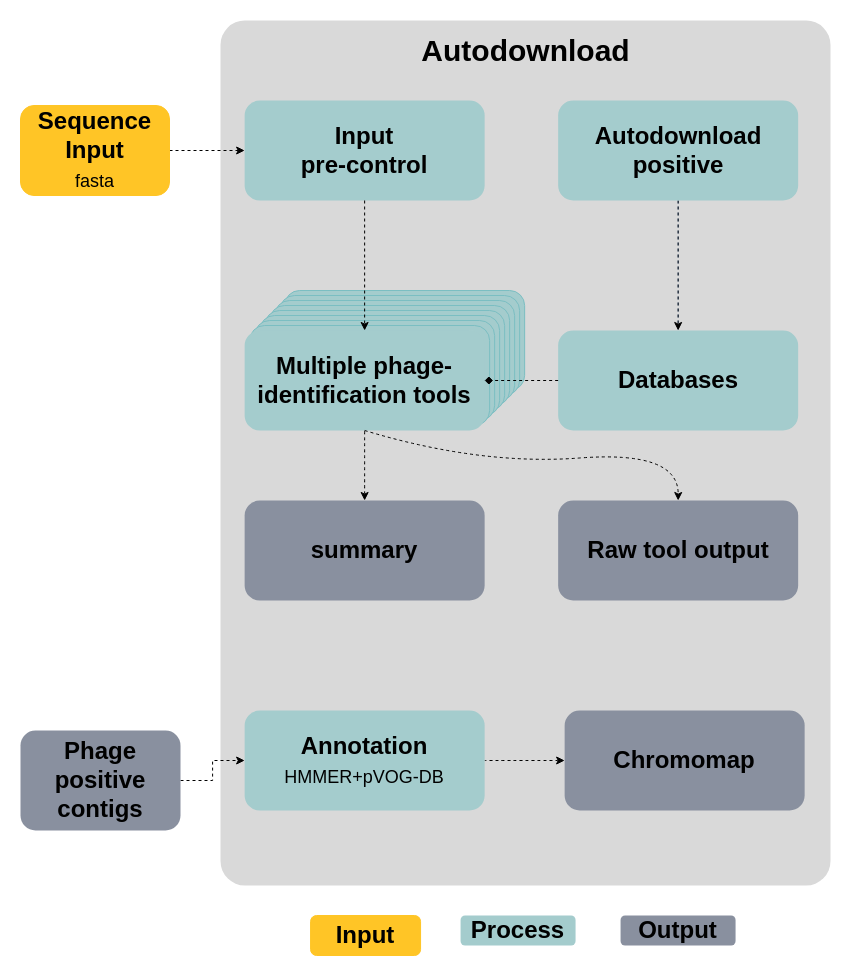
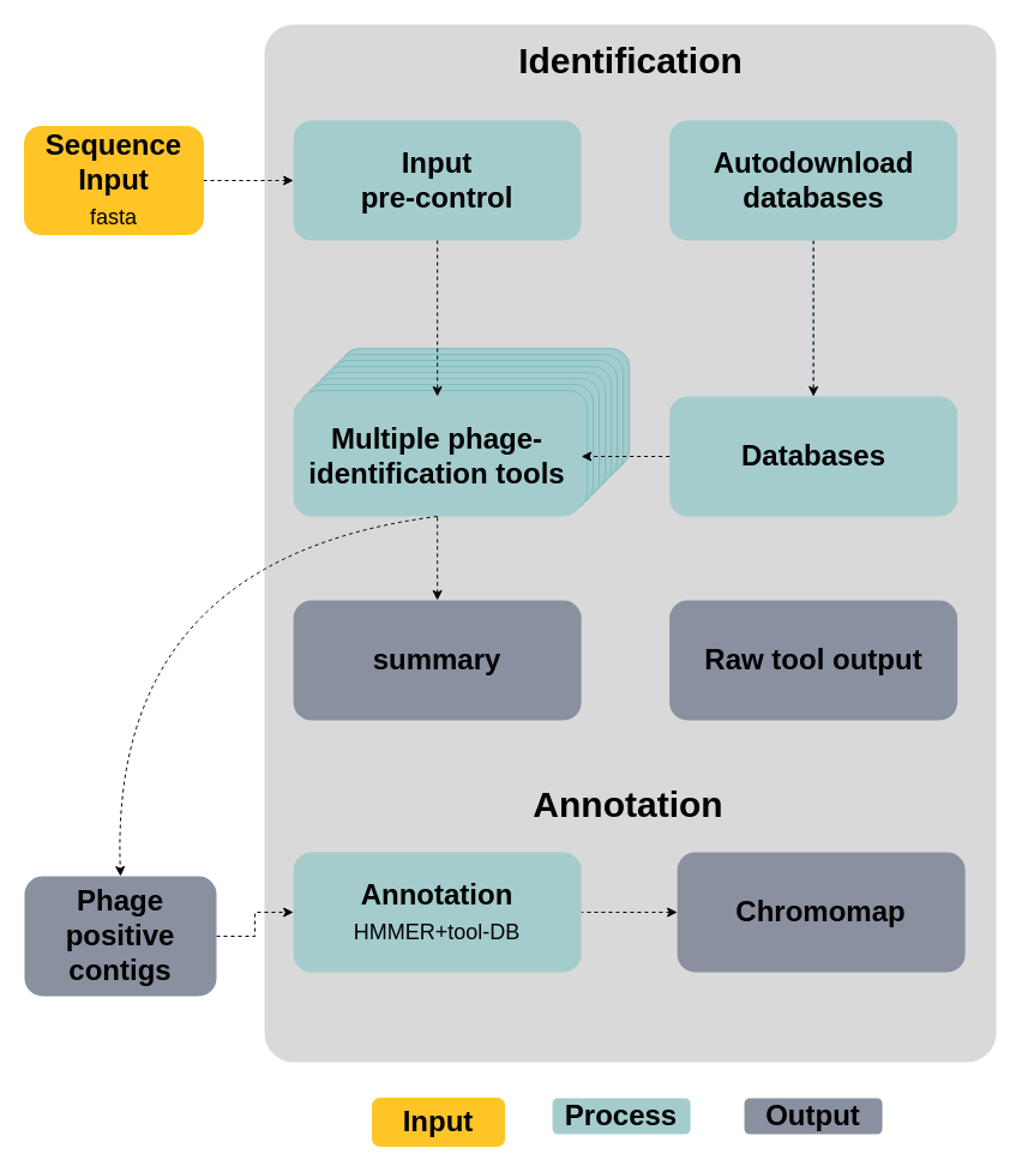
  <mxCell id="0" />
  <mxCell id="1" parent="0" />
  <mxCell id="2" value="" style="rounded=1;whiteSpace=wrap;html=1;strokeColor=none;fillColor=#D9D9D9;fontColor=#333333;arcSize=4;" parent="1" vertex="1"><mxGeometry x="220" y="20" width="610" height="865" as="geometry" /></mxCell>
  <mxCell id="3" value="" style="endArrow=none;html=1;dashed=1;exitX=0.5;exitY=0;exitDx=0;exitDy=0;startArrow=classic;startFill=1;endFill=0;strokeColor=none;" parent="1" target="30" edge="1"><mxGeometry width="50" height="50" relative="1" as="geometry"><mxPoint x="364.14" y="490" as="sourcePoint" /><mxPoint x="446.14" y="440" as="targetPoint" /></mxGeometry></mxCell>
  <mxCell id="4" value="" style="endArrow=none;html=1;dashed=1;exitX=0.5;exitY=0;exitDx=0;exitDy=0;startArrow=classic;startFill=1;endFill=0;strokeColor=none;" parent="1" target="29" edge="1"><mxGeometry width="50" height="50" relative="1" as="geometry"><mxPoint x="364.14" y="490" as="sourcePoint" /><mxPoint x="377.629" y="435" as="targetPoint" /></mxGeometry></mxCell>
  <mxCell id="5" value="" style="endArrow=none;html=1;dashed=1;exitX=0.5;exitY=0;exitDx=0;exitDy=0;startArrow=classic;startFill=1;endFill=0;strokeColor=none;" parent="1" target="28" edge="1"><mxGeometry width="50" height="50" relative="1" as="geometry"><mxPoint x="364.14" y="490" as="sourcePoint" /><mxPoint x="380.897" y="430" as="targetPoint" /></mxGeometry></mxCell>
  <mxCell id="6" value="" style="endArrow=none;html=1;dashed=1;exitX=0.5;exitY=0;exitDx=0;exitDy=0;startArrow=classic;startFill=1;endFill=0;strokeColor=none;" parent="1" target="26" edge="1"><mxGeometry width="50" height="50" relative="1" as="geometry"><mxPoint x="364.14" y="490" as="sourcePoint" /><mxPoint x="384.285" y="425" as="targetPoint" /></mxGeometry></mxCell>
  <mxCell id="7" value="" style="endArrow=none;html=1;dashed=1;exitX=0.5;exitY=0;exitDx=0;exitDy=0;startArrow=classic;startFill=1;endFill=0;strokeColor=none;" parent="1" target="27" edge="1"><mxGeometry width="50" height="50" relative="1" as="geometry"><mxPoint x="364.14" y="490" as="sourcePoint" /><mxPoint x="391.372" y="415" as="targetPoint" /></mxGeometry></mxCell>
  <mxCell id="8" value="" style="endArrow=none;html=1;dashed=1;exitX=0.5;exitY=0;exitDx=0;exitDy=0;startArrow=classic;startFill=1;endFill=0;strokeColor=none;" parent="1" target="25" edge="1"><mxGeometry width="50" height="50" relative="1" as="geometry"><mxPoint x="364.14" y="490" as="sourcePoint" /><mxPoint x="387.78" y="420" as="targetPoint" /></mxGeometry></mxCell>
  <mxCell id="9" value="" style="endArrow=none;html=1;dashed=1;exitX=0.5;exitY=0;exitDx=0;exitDy=0;startArrow=classic;startFill=1;endFill=0;strokeColor=none;" parent="1" target="24" edge="1"><mxGeometry width="50" height="50" relative="1" as="geometry"><mxPoint x="364.14" y="490" as="sourcePoint" /><mxPoint x="411.983" y="400" as="targetPoint" /></mxGeometry></mxCell>
  <mxCell id="10" value="" style="endArrow=none;html=1;dashed=1;exitX=0.5;exitY=0;exitDx=0;exitDy=0;startArrow=classic;startFill=1;endFill=0;strokeColor=none;" parent="1" target="23" edge="1"><mxGeometry width="50" height="50" relative="1" as="geometry"><mxPoint x="364.14" y="490" as="sourcePoint" /><mxPoint x="398.813" y="405" as="targetPoint" /></mxGeometry></mxCell>
  <mxCell id="11" value="&lt;div style=&quot;font-size: 24px&quot;&gt;&lt;span style=&quot;font-size: 24px&quot;&gt;&lt;font style=&quot;font-size: 24px&quot;&gt;Input&lt;br&gt;pre-control&lt;br style=&quot;font-size: 24px&quot;&gt;&lt;/font&gt;&lt;/span&gt;&lt;/div&gt;" style="rounded=1;whiteSpace=wrap;html=1;strokeColor=none;fillColor=#A4CCCD;fontSize=24;fontStyle=1;fontColor=#000000;" parent="1" vertex="1"><mxGeometry x="244.14" y="100" width="240" height="100" as="geometry" /></mxCell>
  <mxCell id="12" style="edgeStyle=orthogonalEdgeStyle;rounded=0;orthogonalLoop=1;jettySize=auto;html=1;exitX=0.5;exitY=1;exitDx=0;exitDy=0;dashed=1;startArrow=none;startFill=0;endArrow=none;endFill=0;strokeColor=#6c8ebf;fillColor=#dae8fc;fontColor=#000000;" parent="1" source="14" target="22" edge="1"><mxGeometry relative="1" as="geometry" /></mxCell>
  <mxCell id="13" style="edgeStyle=orthogonalEdgeStyle;rounded=0;orthogonalLoop=1;jettySize=auto;html=1;entryX=0.5;entryY=0;entryDx=0;entryDy=0;endArrow=classic;endFill=1;fontSize=24;fontColor=#000000;dashed=1;strokeColor=#000000;" parent="1" source="14" target="22" edge="1"><mxGeometry relative="1" as="geometry" /></mxCell>
- <mxCell id="14" value="&lt;div&gt;&lt;font style=&quot;font-size: 24px&quot;&gt;&lt;span style=&quot;font-size: 24px&quot;&gt;&lt;font style=&quot;font-size: 24px&quot;&gt;Autodownload&lt;br&gt; positive&lt;/font&gt;&lt;/span&gt;&lt;/font&gt;&lt;br&gt;&lt;/div&gt;" style="rounded=1;whiteSpace=wrap;html=1;strokeColor=none;fillColor=#A4CCCD;fontSize=24;fontStyle=1;fontColor=#000000;" parent="1" vertex="1"><mxGeometry x="557.65" y="100" width="240" height="100" as="geometry" /></mxCell>
+ <mxCell id="14" value="&lt;div&gt;&lt;font style=&quot;font-size: 24px&quot;&gt;&lt;span style=&quot;font-size: 24px&quot;&gt;&lt;font style=&quot;font-size: 24px&quot;&gt;Autodownload&lt;br&gt; databases&lt;/font&gt;&lt;/span&gt;&lt;/font&gt;&lt;br&gt;&lt;/div&gt;" style="rounded=1;whiteSpace=wrap;html=1;strokeColor=none;fillColor=#A4CCCD;fontSize=24;fontStyle=1;fontColor=#000000;" parent="1" vertex="1"><mxGeometry x="557.65" y="100" width="240" height="100" as="geometry" /></mxCell>
  <mxCell id="15" style="edgeStyle=orthogonalEdgeStyle;rounded=0;orthogonalLoop=1;jettySize=auto;html=1;dashed=1;strokeColor=#000000;" parent="1" source="16" target="11" edge="1"><mxGeometry relative="1" as="geometry" /></mxCell>
  <mxCell id="16" value="&lt;div&gt;&lt;span style=&quot;font-size: 24px&quot;&gt;&lt;font style=&quot;font-size: 24px&quot;&gt;Sequence&lt;br&gt;Input&lt;/font&gt;&lt;/span&gt;&lt;span style=&quot;font-weight: normal&quot;&gt;&lt;font style=&quot;font-size: 24px&quot;&gt;&lt;br&gt;&lt;/font&gt;&lt;font style=&quot;font-size: 18px&quot;&gt;fasta&lt;/font&gt;&lt;/span&gt;&lt;span style=&quot;font-size: 24px&quot;&gt;&lt;font style=&quot;font-size: 24px&quot;&gt;&lt;br style=&quot;font-size: 24px&quot;&gt;&lt;/font&gt;&lt;/span&gt;&lt;/div&gt;" style="rounded=1;whiteSpace=wrap;html=1;strokeColor=#FFC526;fillColor=#FFC526;fontSize=24;fontStyle=1;fontColor=#000000;" parent="1" vertex="1"><mxGeometry x="20" y="105" width="149" height="90" as="geometry" /></mxCell>
  <mxCell id="17" value="" style="edgeStyle=orthogonalEdgeStyle;rounded=0;orthogonalLoop=1;jettySize=auto;html=1;dashed=1;strokeColor=none;" parent="1" edge="1"><mxGeometry relative="1" as="geometry"><mxPoint x="484.14" y="540" as="sourcePoint" /><mxPoint x="557.65" y="515" as="targetPoint" /></mxGeometry></mxCell>
  <mxCell id="18" value="" style="edgeStyle=orthogonalEdgeStyle;rounded=0;orthogonalLoop=1;jettySize=auto;html=1;fontSize=24;strokeColor=none;" parent="1" edge="1"><mxGeometry relative="1" as="geometry"><mxPoint x="484.14" y="540" as="sourcePoint" /><mxPoint x="369.2" y="540" as="targetPoint" /></mxGeometry></mxCell>
  <mxCell id="19" style="edgeStyle=orthogonalEdgeStyle;rounded=0;orthogonalLoop=1;jettySize=auto;html=1;entryX=0;entryY=0.5;entryDx=0;entryDy=0;dashed=1;strokeColor=#000000;" parent="1" source="20" target="39" edge="1"><mxGeometry relative="1" as="geometry" /></mxCell>
  <mxCell id="20" value="&lt;font style=&quot;font-size: 24px&quot;&gt;&lt;b style=&quot;font-size: 24px&quot;&gt;Phage&lt;br&gt;positive&lt;br&gt;contigs&lt;/b&gt;&lt;/font&gt;" style="rounded=1;whiteSpace=wrap;html=1;strokeColor=none;fillColor=#89909F;fontSize=24;fontColor=#000000;" parent="1" vertex="1"><mxGeometry x="20" y="730" width="160" height="100" as="geometry" /></mxCell>
  <mxCell id="21" value="" style="endArrow=none;html=1;dashed=1;exitX=0.5;exitY=0;exitDx=0;exitDy=0;startArrow=classic;startFill=1;endFill=0;entryX=0.5;entryY=1;entryDx=0;entryDy=0;strokeColor=none;" parent="1" target="32" edge="1"><mxGeometry width="50" height="50" relative="1" as="geometry"><mxPoint x="364.14" y="490" as="sourcePoint" /><mxPoint x="379.14" y="435" as="targetPoint" /></mxGeometry></mxCell>
  <mxCell id="22" value="&lt;font style=&quot;font-size: 24px;&quot;&gt;&lt;span style=&quot;font-size: 24px;&quot;&gt;&lt;font style=&quot;font-size: 24px;&quot;&gt;Databases&lt;/font&gt;&lt;/span&gt;&lt;/font&gt;" style="rounded=1;whiteSpace=wrap;html=1;strokeColor=none;fillColor=#A4CCCD;fontSize=24;fontStyle=1;fontColor=#000000;" parent="1" vertex="1"><mxGeometry x="557.65" y="330" width="240" height="100" as="geometry" /></mxCell>
  <mxCell id="23" value="" style="rounded=1;whiteSpace=wrap;html=1;strokeColor=#7BBEC2;fillColor=#A4CCCD;fontColor=#000000;" parent="1" vertex="1"><mxGeometry x="284.14" y="290" width="240" height="100" as="geometry" /></mxCell>
  <mxCell id="24" value="" style="rounded=1;whiteSpace=wrap;html=1;strokeColor=#7BBEC2;fillColor=#A4CCCD;fontColor=#000000;" parent="1" vertex="1"><mxGeometry x="279.14" y="295" width="240" height="100" as="geometry" /></mxCell>
  <mxCell id="25" value="" style="rounded=1;whiteSpace=wrap;html=1;strokeColor=#7BBEC2;fillColor=#A4CCCD;fontColor=#000000;" parent="1" vertex="1"><mxGeometry x="274.14" y="300" width="240" height="100" as="geometry" /></mxCell>
  <mxCell id="26" value="" style="rounded=1;whiteSpace=wrap;html=1;strokeColor=#7BBEC2;fillColor=#A4CCCD;fontColor=#000000;" parent="1" vertex="1"><mxGeometry x="269.14" y="305" width="240" height="100" as="geometry" /></mxCell>
  <mxCell id="27" value="" style="rounded=1;whiteSpace=wrap;html=1;strokeColor=#7BBEC2;fillColor=#A4CCCD;fontColor=#000000;" parent="1" vertex="1"><mxGeometry x="264.14" y="310" width="240" height="100" as="geometry" /></mxCell>
  <mxCell id="28" value="" style="rounded=1;whiteSpace=wrap;html=1;strokeColor=#7BBEC2;fillColor=#A4CCCD;fontColor=#000000;" parent="1" vertex="1"><mxGeometry x="259.14" y="315" width="240" height="100" as="geometry" /></mxCell>
  <mxCell id="29" value="" style="rounded=1;whiteSpace=wrap;html=1;strokeColor=#7BBEC2;fillColor=#A4CCCD;fontColor=#000000;" parent="1" vertex="1"><mxGeometry x="254.14" y="320" width="240" height="100" as="geometry" /></mxCell>
  <mxCell id="30" value="&lt;div&gt;10&lt;/div&gt;&lt;div&gt;&lt;br&gt;&lt;/div&gt;" style="rounded=1;whiteSpace=wrap;html=1;strokeColor=#7BBEC2;fillColor=#A4CCCD;fontColor=#000000;" parent="1" vertex="1"><mxGeometry x="249.14" y="325" width="240" height="100" as="geometry" /></mxCell>
  <mxCell id="31" style="edgeStyle=none;curved=1;orthogonalLoop=1;jettySize=auto;html=1;dashed=1;startArrow=classic;startFill=1;endArrow=none;endFill=0;strokeColor=#000000;" parent="1" source="44" target="32" edge="1"><mxGeometry relative="1" as="geometry" /></mxCell>
  <mxCell id="32" value="&lt;font style=&quot;font-size: 24px&quot;&gt;&lt;span style=&quot;font-size: 24px&quot;&gt;Multiple phage-&lt;br&gt; identification tools&lt;/span&gt;&lt;/font&gt;" style="rounded=1;whiteSpace=wrap;html=1;strokeColor=none;fillColor=#A4CCCD;fontSize=24;fontStyle=1;fontColor=#000000;" parent="1" vertex="1"><mxGeometry x="244.14" y="330" width="240" height="100" as="geometry" /></mxCell>
  <mxCell id="33" value="&lt;b style=&quot;font-size: 24px;&quot;&gt;&lt;font style=&quot;font-size: 24px;&quot;&gt;Input&lt;/font&gt;&lt;/b&gt;" style="rounded=1;whiteSpace=wrap;html=1;fillColor=#FFC526;fontSize=24;strokeColor=#FFC526;fontColor=#000000;" parent="1" vertex="1"><mxGeometry x="310.07" y="915" width="110" height="40" as="geometry" /></mxCell>
  <mxCell id="34" value="&lt;font style=&quot;font-size: 24px;&quot;&gt;&lt;b style=&quot;font-size: 24px;&quot;&gt;Process&lt;/b&gt;&lt;/font&gt;" style="rounded=1;whiteSpace=wrap;html=1;fillColor=#A4CCCD;fontSize=24;strokeColor=none;fontColor=#000000;" parent="1" vertex="1"><mxGeometry x="460.07" y="915" width="115" height="30" as="geometry" /></mxCell>
  <mxCell id="35" value="&lt;font style=&quot;font-size: 24px;&quot;&gt;&lt;span style=&quot;font-size: 24px;&quot;&gt;Output&lt;/span&gt;&lt;/font&gt;" style="rounded=1;whiteSpace=wrap;html=1;fillColor=#89909F;fontSize=24;strokeColor=none;fontColor=#000000;fontStyle=1" parent="1" vertex="1"><mxGeometry x="620.07" y="915" width="115" height="30" as="geometry" /></mxCell>
- <mxCell id="36" style="edgeStyle=orthogonalEdgeStyle;rounded=0;orthogonalLoop=1;jettySize=auto;html=1;exitX=0;exitY=0.5;exitDx=0;exitDy=0;endArrow=diamond;endFill=1;fontSize=24;fontColor=#000000;dashed=1;strokeColor=#000000;" parent="1" source="22" target="32" edge="1"><mxGeometry relative="1" as="geometry" /></mxCell>
+ <mxCell id="36" style="edgeStyle=orthogonalEdgeStyle;rounded=0;orthogonalLoop=1;jettySize=auto;html=1;exitX=0;exitY=0.5;exitDx=0;exitDy=0;endArrow=classic;endFill=1;fontSize=24;fontColor=#000000;dashed=1;strokeColor=#000000;" parent="1" source="22" target="32" edge="1"><mxGeometry relative="1" as="geometry" /></mxCell>
  <mxCell id="37" style="edgeStyle=orthogonalEdgeStyle;rounded=0;orthogonalLoop=1;jettySize=auto;html=1;endArrow=classic;endFill=1;fontSize=24;fontColor=#000000;dashed=1;entryX=0.5;entryY=0;entryDx=0;entryDy=0;strokeColor=#000000;" parent="1" source="11" target="32" edge="1"><mxGeometry relative="1" as="geometry"><mxPoint x="364" y="320" as="targetPoint" /></mxGeometry></mxCell>
  <mxCell id="38" value="" style="edgeStyle=none;curved=1;orthogonalLoop=1;jettySize=auto;html=1;dashed=1;startArrow=classic;startFill=1;endArrow=none;endFill=0;strokeColor=#000000;" parent="1" source="40" target="39" edge="1"><mxGeometry relative="1" as="geometry" /></mxCell>
- <mxCell id="39" value="&lt;b&gt;Annotation&lt;/b&gt;&lt;br&gt;&lt;font style=&quot;font-size: 18px&quot;&gt;HMMER+pVOG-DB&lt;/font&gt;" style="rounded=1;whiteSpace=wrap;html=1;strokeColor=none;fillColor=#A4CCCD;fontSize=24;fontColor=#000000;" parent="1" vertex="1"><mxGeometry x="244.14" y="710" width="240" height="100" as="geometry" /></mxCell>
+ <mxCell id="39" value="&lt;b&gt;Annotation&lt;/b&gt;&lt;br&gt;&lt;font style=&quot;font-size: 18px&quot;&gt;HMMER+tool-DB&lt;/font&gt;" style="rounded=1;whiteSpace=wrap;html=1;strokeColor=none;fillColor=#A4CCCD;fontSize=24;fontColor=#000000;" parent="1" vertex="1"><mxGeometry x="244.14" y="710" width="240" height="100" as="geometry" /></mxCell>
  <mxCell id="40" value="&lt;b&gt;Chromomap&lt;/b&gt;" style="rounded=1;whiteSpace=wrap;html=1;strokeColor=none;fillColor=#89909F;fontSize=24;fontColor=#000000;" parent="1" vertex="1"><mxGeometry x="564.14" y="710" width="240" height="100" as="geometry" /></mxCell>
- <mxCell id="41" value="&lt;b&gt;&lt;font style=&quot;font-size: 30px&quot;&gt;Autodownload&lt;/font&gt;&lt;/b&gt;" style="text;html=1;align=center;verticalAlign=middle;resizable=0;points=[];autosize=1;fontColor=#000000;" parent="1" vertex="1"><mxGeometry x="425" y="40" width="200" height="20" as="geometry" /></mxCell>
+ <mxCell id="41" value="&lt;b&gt;&lt;font style=&quot;font-size: 30px&quot;&gt;Identification&lt;/font&gt;&lt;/b&gt;" style="text;html=1;align=center;verticalAlign=middle;resizable=0;points=[];autosize=1;fontColor=#000000;" parent="1" vertex="1"><mxGeometry x="425" y="40" width="200" height="20" as="geometry" /></mxCell>
+ <mxCell id="42" value="&lt;b&gt;&lt;font style=&quot;font-size: 30px&quot;&gt;Annotation&lt;/font&gt;&lt;/b&gt;" style="text;html=1;align=center;verticalAlign=middle;resizable=0;points=[];autosize=1;fontColor=#000000;" parent="1" vertex="1"><mxGeometry x="437.57" y="660" width="170" height="20" as="geometry" /></mxCell>
+ <mxCell id="43" value="" style="curved=1;endArrow=classic;html=1;exitX=0.5;exitY=1;exitDx=0;exitDy=0;entryX=0.5;entryY=0;entryDx=0;entryDy=0;dashed=1;strokeColor=#000000;" parent="1" source="32" target="20" edge="1"><mxGeometry width="50" height="50" relative="1" as="geometry"><mxPoint x="230" y="460" as="sourcePoint" /><mxPoint x="180" y="510" as="targetPoint" /><Array as="points"><mxPoint x="90" y="465" /></Array></mxGeometry></mxCell>
  <mxCell id="44" value="&lt;b&gt;summary&lt;/b&gt;" style="rounded=1;whiteSpace=wrap;html=1;strokeColor=none;fillColor=#89909F;fontSize=24;fontColor=#000000;" parent="1" vertex="1"><mxGeometry x="244.14" y="500" width="240" height="100" as="geometry" /></mxCell>
  <mxCell id="45" value="&lt;b&gt;Raw tool output&lt;/b&gt;" style="rounded=1;whiteSpace=wrap;html=1;strokeColor=none;fillColor=#89909F;fontSize=24;fontColor=#000000;" parent="1" vertex="1"><mxGeometry x="557.65" y="500" width="240" height="100" as="geometry" /></mxCell>
- <mxCell id="46" value="" style="curved=1;endArrow=classic;html=1;dashed=1;exitX=0.5;exitY=1;exitDx=0;exitDy=0;entryX=0.5;entryY=0;entryDx=0;entryDy=0;strokeColor=#000000;" parent="1" source="32" target="45" edge="1"><mxGeometry width="50" height="50" relative="1" as="geometry"><mxPoint x="510" y="510" as="sourcePoint" /><mxPoint x="560" y="460" as="targetPoint" /><Array as="points"><mxPoint x="480" y="465" /><mxPoint x="678" y="450" /></Array></mxGeometry></mxCell>
